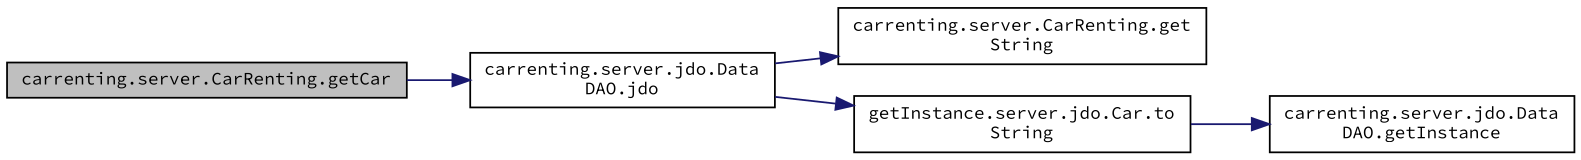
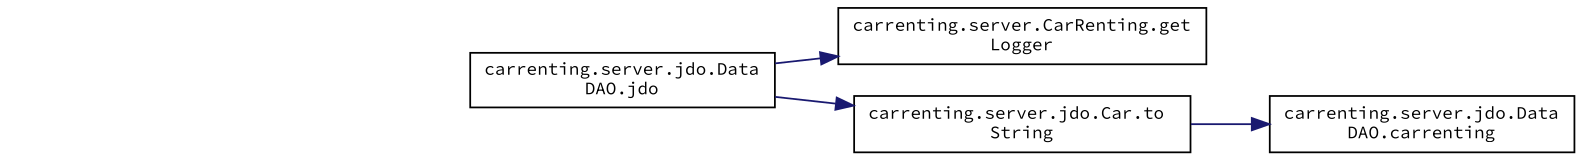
  digraph {
    fontname="Source Code Pro"
    rankdir=LR
    node [color=black fillcolor=white fontname="Source Code Pro" fontsize=10 shape=record style=filled]
    edge [color=midnightblue fontname="Source Code Pro" fontsize=10 labelfontname=Helvetica labelfontsize=10 style=solid]
-   n1 [fillcolor=grey75 fontcolor=black height=0.2 label="carrenting.server.CarRenting.getCar" width=0.4]
    n2 [height=0.2 label="carrenting.server.jdo.Data\lDAO.jdo" width=0.4]
-   n3 [height=0.2 label="carrenting.server.jdo.Data\lDAO.getInstance" width=0.4]
-   n4 [height=0.2 label="carrenting.server.CarRenting.get\lString" width=0.4]
-   n5 [height=0.2 label="getInstance.server.jdo.Car.to\lString" width=0.4]
-   n1 -> n2
+   n3 [height=0.2 label="carrenting.server.jdo.Data\lDAO.carrenting" width=0.4]
+   n4 [height=0.2 label="carrenting.server.CarRenting.get\lLogger" width=0.4]
+   n5 [height=0.2 label="carrenting.server.jdo.Car.to\lString" width=0.4]
    n2 -> n4
    n2 -> n5
    n5 -> n3
  }
